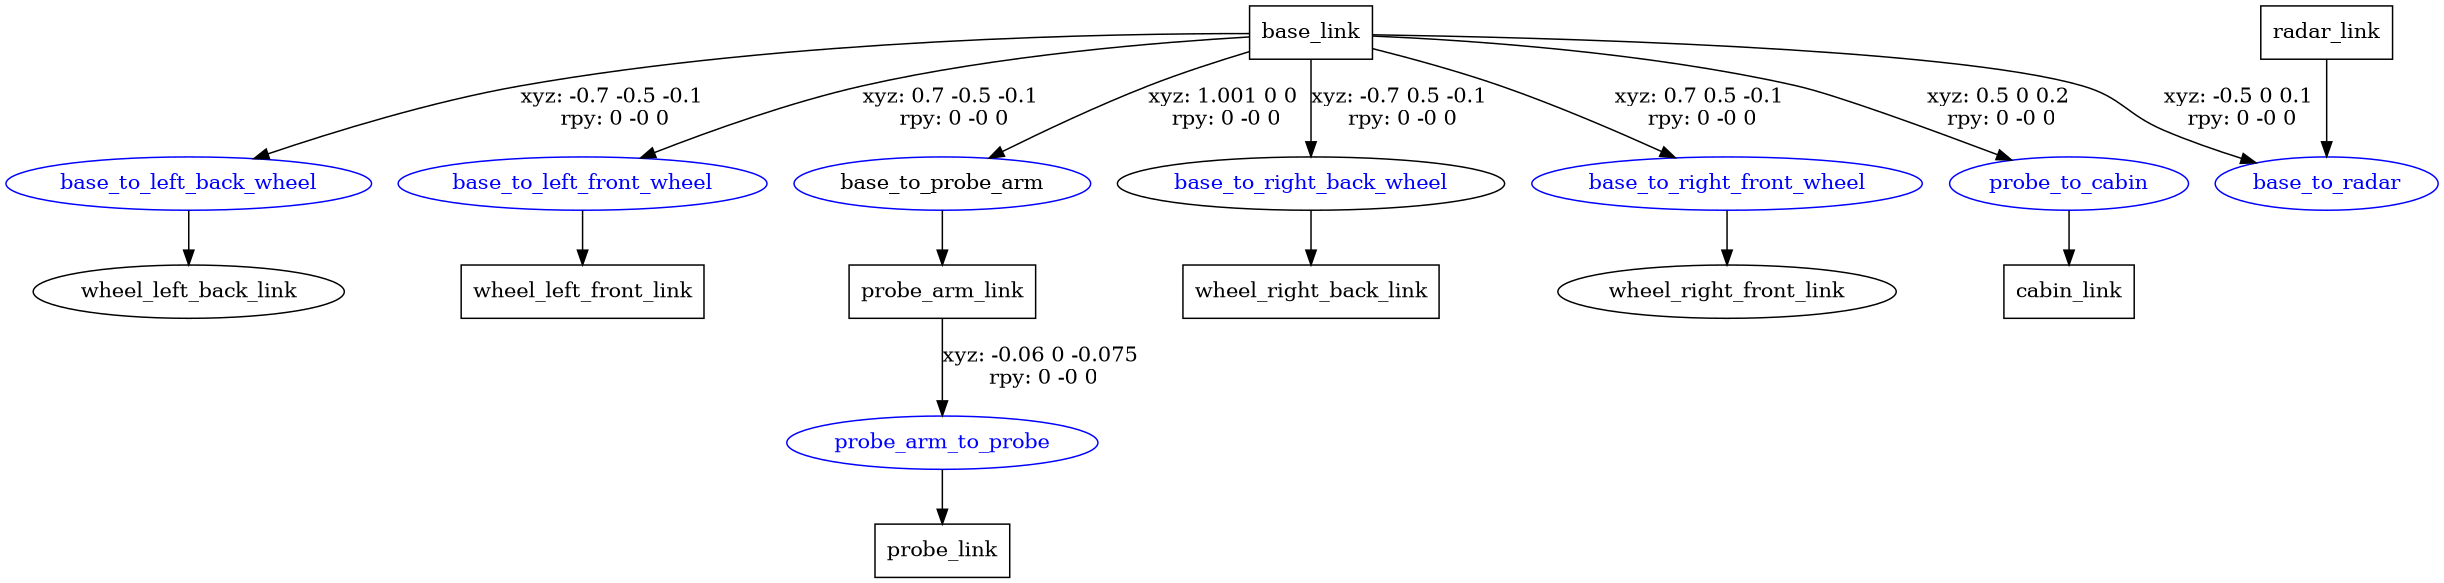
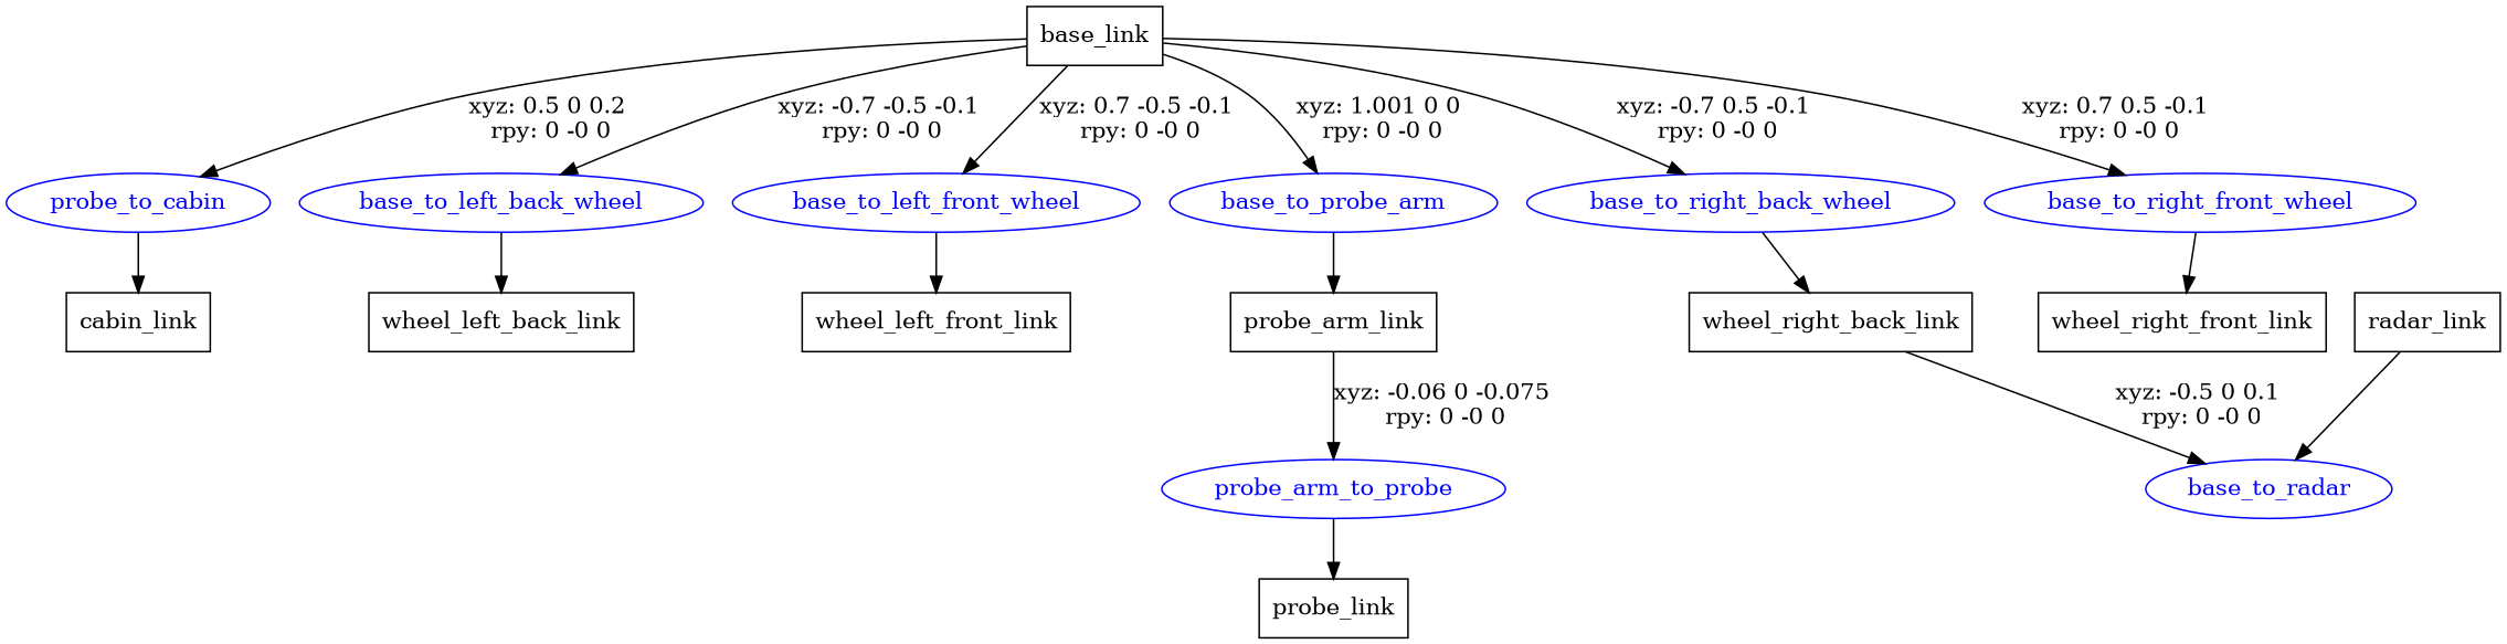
  digraph {
    node [shape=box]
    n1 [label=base_link]
    n2 [color=blue fontcolor=blue label=probe_to_cabin shape=ellipse]
    base_to_left_back_wheel [color=blue fontcolor=blue shape=ellipse]
    base_to_left_front_wheel [color=blue fontcolor=blue shape=ellipse]
-   base_to_probe_arm [color=blue fontcolor=black shape=ellipse]
+   base_to_probe_arm [color=blue fontcolor=blue shape=ellipse]
    base_to_radar [color=blue fontcolor=blue shape=ellipse]
-   base_to_right_back_wheel [color=black fontcolor=blue shape=ellipse]
+   base_to_right_back_wheel [color=blue fontcolor=blue shape=ellipse]
    base_to_right_front_wheel [color=blue fontcolor=blue shape=ellipse]
    n9 [label=cabin_link]
-   n10 [label=wheel_left_back_link shape=ellipse]
+   n10 [label=wheel_left_back_link]
    n11 [label=wheel_left_front_link]
    n12 [label=probe_arm_link]
    n13 [label=wheel_right_back_link]
-   n14 [label=wheel_right_front_link shape=ellipse]
+   n14 [label=wheel_right_front_link]
    probe_arm_to_probe [color=blue fontcolor=blue shape=ellipse]
    n16 [label=probe_link]
    n17 [label=radar_link]
    n1 -> n2 [label="xyz: 0.5 0 0.2 \nrpy: 0 -0 0"]
    n1 -> base_to_left_back_wheel [label="xyz: -0.7 -0.5 -0.1 \nrpy: 0 -0 0"]
    n1 -> base_to_left_front_wheel [label="xyz: 0.7 -0.5 -0.1 \nrpy: 0 -0 0"]
    n1 -> base_to_probe_arm [label="xyz: 1.001 0 0 \nrpy: 0 -0 0"]
-   n1 -> base_to_radar [label="xyz: -0.5 0 0.1 \nrpy: 0 -0 0"]
+   n13 -> base_to_radar [label="xyz: -0.5 0 0.1 \nrpy: 0 -0 0"]
    n1 -> base_to_right_back_wheel [label="xyz: -0.7 0.5 -0.1 \nrpy: 0 -0 0"]
    n1 -> base_to_right_front_wheel [label="xyz: 0.7 0.5 -0.1 \nrpy: 0 -0 0"]
    n2 -> n9
    base_to_left_back_wheel -> n10
    base_to_left_front_wheel -> n11
    base_to_probe_arm -> n12
    base_to_right_back_wheel -> n13
    base_to_right_front_wheel -> n14
    n12 -> probe_arm_to_probe [label="xyz: -0.06 0 -0.075 \nrpy: 0 -0 0"]
    probe_arm_to_probe -> n16
    n17 -> base_to_radar
  }
